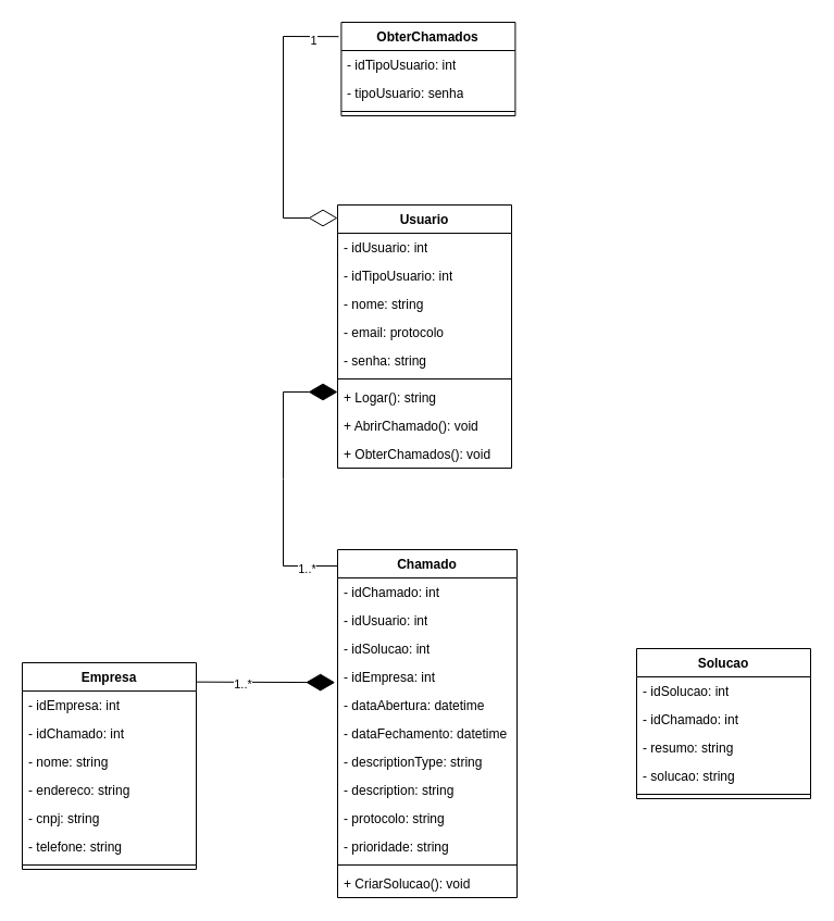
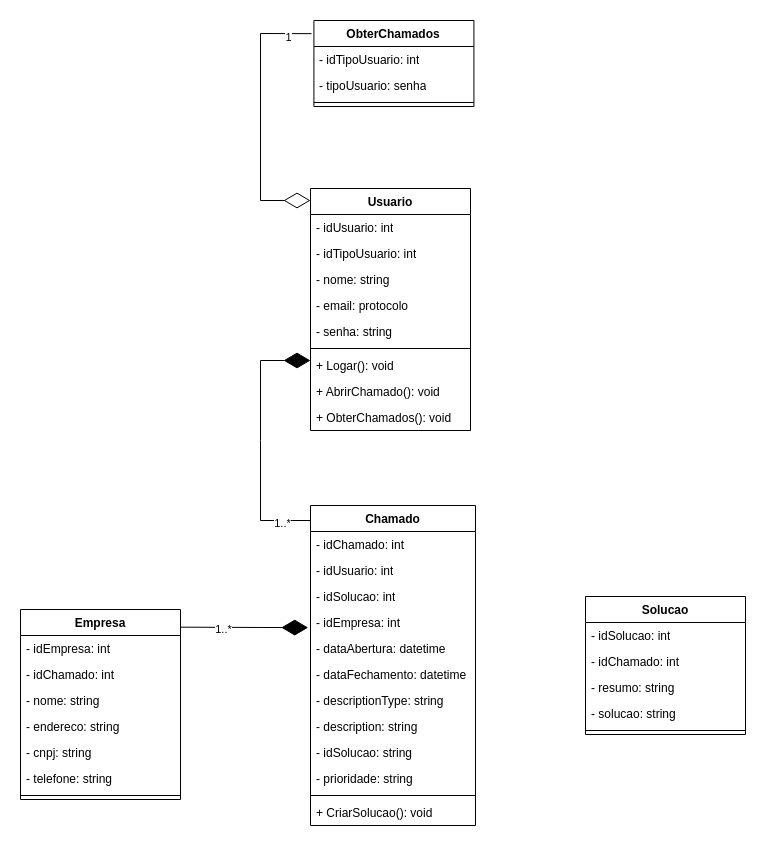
  <mxCell id="0" />
  <mxCell id="1" parent="0" />
  <mxCell id="2" value="ObterChamados" style="swimlane;fontStyle=1;align=center;verticalAlign=top;childLayout=stackLayout;horizontal=1;startSize=26;horizontalStack=0;resizeParent=1;resizeParentMax=0;resizeLast=0;collapsible=1;marginBottom=0;whiteSpace=wrap;html=1;" parent="1" vertex="1"><mxGeometry x="313.41" y="20" width="160" height="86" as="geometry" /></mxCell>
  <mxCell id="3" value="- idTipoUsuario: int" style="text;strokeColor=none;fillColor=none;align=left;verticalAlign=top;spacingLeft=4;spacingRight=4;overflow=hidden;rotatable=0;points=[[0,0.5],[1,0.5]];portConstraint=eastwest;whiteSpace=wrap;html=1;" parent="2" vertex="1"><mxGeometry y="26" width="160" height="26" as="geometry" /></mxCell>
  <mxCell id="4" value="- tipoUsuario: senha" style="text;strokeColor=none;fillColor=none;align=left;verticalAlign=top;spacingLeft=4;spacingRight=4;overflow=hidden;rotatable=0;points=[[0,0.5],[1,0.5]];portConstraint=eastwest;whiteSpace=wrap;html=1;" parent="2" vertex="1"><mxGeometry y="52" width="160" height="26" as="geometry" /></mxCell>
  <mxCell id="5" value="" style="line;strokeWidth=1;fillColor=none;align=left;verticalAlign=middle;spacingTop=-1;spacingLeft=3;spacingRight=3;rotatable=0;labelPosition=right;points=[];portConstraint=eastwest;strokeColor=inherit;" parent="2" vertex="1"><mxGeometry y="78" width="160" height="8" as="geometry" /></mxCell>
  <mxCell id="6" value="Usuario" style="swimlane;fontStyle=1;align=center;verticalAlign=top;childLayout=stackLayout;horizontal=1;startSize=26;horizontalStack=0;resizeParent=1;resizeParentMax=0;resizeLast=0;collapsible=1;marginBottom=0;whiteSpace=wrap;html=1;" parent="1" vertex="1"><mxGeometry x="310" y="188" width="160" height="242" as="geometry" /></mxCell>
  <mxCell id="7" value="- idUsuario: int" style="text;strokeColor=none;fillColor=none;align=left;verticalAlign=top;spacingLeft=4;spacingRight=4;overflow=hidden;rotatable=0;points=[[0,0.5],[1,0.5]];portConstraint=eastwest;whiteSpace=wrap;html=1;" parent="6" vertex="1"><mxGeometry y="26" width="160" height="26" as="geometry" /></mxCell>
  <mxCell id="8" value="- idTipoUsuario: int" style="text;strokeColor=none;fillColor=none;align=left;verticalAlign=top;spacingLeft=4;spacingRight=4;overflow=hidden;rotatable=0;points=[[0,0.5],[1,0.5]];portConstraint=eastwest;whiteSpace=wrap;html=1;" parent="6" vertex="1"><mxGeometry y="52" width="160" height="26" as="geometry" /></mxCell>
  <mxCell id="9" value="- nome: string" style="text;strokeColor=none;fillColor=none;align=left;verticalAlign=top;spacingLeft=4;spacingRight=4;overflow=hidden;rotatable=0;points=[[0,0.5],[1,0.5]];portConstraint=eastwest;whiteSpace=wrap;html=1;" parent="6" vertex="1"><mxGeometry y="78" width="160" height="26" as="geometry" /></mxCell>
  <mxCell id="10" value="- email: protocolo" style="text;strokeColor=none;fillColor=none;align=left;verticalAlign=top;spacingLeft=4;spacingRight=4;overflow=hidden;rotatable=0;points=[[0,0.5],[1,0.5]];portConstraint=eastwest;whiteSpace=wrap;html=1;" parent="6" vertex="1"><mxGeometry y="104" width="160" height="26" as="geometry" /></mxCell>
  <mxCell id="11" value="- senha: string" style="text;strokeColor=none;fillColor=none;align=left;verticalAlign=top;spacingLeft=4;spacingRight=4;overflow=hidden;rotatable=0;points=[[0,0.5],[1,0.5]];portConstraint=eastwest;whiteSpace=wrap;html=1;" parent="6" vertex="1"><mxGeometry y="130" width="160" height="26" as="geometry" /></mxCell>
  <mxCell id="12" value="" style="line;strokeWidth=1;fillColor=none;align=left;verticalAlign=middle;spacingTop=-1;spacingLeft=3;spacingRight=3;rotatable=0;labelPosition=right;points=[];portConstraint=eastwest;strokeColor=inherit;" parent="6" vertex="1"><mxGeometry y="156" width="160" height="8" as="geometry" /></mxCell>
- <mxCell id="13" value="+ Logar(): string" style="text;strokeColor=none;fillColor=none;align=left;verticalAlign=top;spacingLeft=4;spacingRight=4;overflow=hidden;rotatable=0;points=[[0,0.5],[1,0.5]];portConstraint=eastwest;whiteSpace=wrap;html=1;" parent="6" vertex="1"><mxGeometry y="164" width="160" height="26" as="geometry" /></mxCell>
+ <mxCell id="13" value="+ Logar(): void" style="text;strokeColor=none;fillColor=none;align=left;verticalAlign=top;spacingLeft=4;spacingRight=4;overflow=hidden;rotatable=0;points=[[0,0.5],[1,0.5]];portConstraint=eastwest;whiteSpace=wrap;html=1;" parent="6" vertex="1"><mxGeometry y="164" width="160" height="26" as="geometry" /></mxCell>
  <mxCell id="14" value="+ AbrirChamado(): void" style="text;strokeColor=none;fillColor=none;align=left;verticalAlign=top;spacingLeft=4;spacingRight=4;overflow=hidden;rotatable=0;points=[[0,0.5],[1,0.5]];portConstraint=eastwest;whiteSpace=wrap;html=1;" parent="6" vertex="1"><mxGeometry y="190" width="160" height="26" as="geometry" /></mxCell>
  <mxCell id="15" value="+ ObterChamados(): void" style="text;strokeColor=none;fillColor=none;align=left;verticalAlign=top;spacingLeft=4;spacingRight=4;overflow=hidden;rotatable=0;points=[[0,0.5],[1,0.5]];portConstraint=eastwest;whiteSpace=wrap;html=1;" parent="6" vertex="1"><mxGeometry y="216" width="160" height="26" as="geometry" /></mxCell>
  <mxCell id="16" value="Chamado" style="swimlane;fontStyle=1;align=center;verticalAlign=top;childLayout=stackLayout;horizontal=1;startSize=26;horizontalStack=0;resizeParent=1;resizeParentMax=0;resizeLast=0;collapsible=1;marginBottom=0;whiteSpace=wrap;html=1;" parent="1" vertex="1"><mxGeometry x="310" y="505" width="165" height="320" as="geometry" /></mxCell>
  <mxCell id="17" value="- idChamado: int" style="text;strokeColor=none;fillColor=none;align=left;verticalAlign=top;spacingLeft=4;spacingRight=4;overflow=hidden;rotatable=0;points=[[0,0.5],[1,0.5]];portConstraint=eastwest;whiteSpace=wrap;html=1;" parent="16" vertex="1"><mxGeometry y="26" width="165" height="26" as="geometry" /></mxCell>
  <mxCell id="18" value="- idUsuario: int" style="text;strokeColor=none;fillColor=none;align=left;verticalAlign=top;spacingLeft=4;spacingRight=4;overflow=hidden;rotatable=0;points=[[0,0.5],[1,0.5]];portConstraint=eastwest;whiteSpace=wrap;html=1;" vertex="1" parent="16"><mxGeometry y="52" width="165" height="26" as="geometry" /></mxCell>
  <mxCell id="19" value="- idSolucao: int" style="text;strokeColor=none;fillColor=none;align=left;verticalAlign=top;spacingLeft=4;spacingRight=4;overflow=hidden;rotatable=0;points=[[0,0.5],[1,0.5]];portConstraint=eastwest;whiteSpace=wrap;html=1;" parent="16" vertex="1"><mxGeometry y="78" width="165" height="26" as="geometry" /></mxCell>
  <mxCell id="20" value="- idEmpresa: int" style="text;strokeColor=none;fillColor=none;align=left;verticalAlign=top;spacingLeft=4;spacingRight=4;overflow=hidden;rotatable=0;points=[[0,0.5],[1,0.5]];portConstraint=eastwest;whiteSpace=wrap;html=1;" parent="16" vertex="1"><mxGeometry y="104" width="165" height="26" as="geometry" /></mxCell>
  <mxCell id="21" value="- dataAbertura: datetime" style="text;strokeColor=none;fillColor=none;align=left;verticalAlign=top;spacingLeft=4;spacingRight=4;overflow=hidden;rotatable=0;points=[[0,0.5],[1,0.5]];portConstraint=eastwest;whiteSpace=wrap;html=1;" parent="16" vertex="1"><mxGeometry y="130" width="165" height="26" as="geometry" /></mxCell>
  <mxCell id="22" value="- dataFechamento: datetime" style="text;strokeColor=none;fillColor=none;align=left;verticalAlign=top;spacingLeft=4;spacingRight=4;overflow=hidden;rotatable=0;points=[[0,0.5],[1,0.5]];portConstraint=eastwest;whiteSpace=wrap;html=1;" parent="16" vertex="1"><mxGeometry y="156" width="165" height="26" as="geometry" /></mxCell>
  <mxCell id="23" value="- descriptionType: string" style="text;strokeColor=none;fillColor=none;align=left;verticalAlign=top;spacingLeft=4;spacingRight=4;overflow=hidden;rotatable=0;points=[[0,0.5],[1,0.5]];portConstraint=eastwest;whiteSpace=wrap;html=1;" parent="16" vertex="1"><mxGeometry y="182" width="165" height="26" as="geometry" /></mxCell>
  <mxCell id="24" value="- description: string" style="text;strokeColor=none;fillColor=none;align=left;verticalAlign=top;spacingLeft=4;spacingRight=4;overflow=hidden;rotatable=0;points=[[0,0.5],[1,0.5]];portConstraint=eastwest;whiteSpace=wrap;html=1;" parent="16" vertex="1"><mxGeometry y="208" width="165" height="26" as="geometry" /></mxCell>
- <mxCell id="25" value="- protocolo: string" style="text;strokeColor=none;fillColor=none;align=left;verticalAlign=top;spacingLeft=4;spacingRight=4;overflow=hidden;rotatable=0;points=[[0,0.5],[1,0.5]];portConstraint=eastwest;whiteSpace=wrap;html=1;" parent="16" vertex="1"><mxGeometry y="234" width="165" height="26" as="geometry" /></mxCell>
+ <mxCell id="25" value="- idSolucao: string" style="text;strokeColor=none;fillColor=none;align=left;verticalAlign=top;spacingLeft=4;spacingRight=4;overflow=hidden;rotatable=0;points=[[0,0.5],[1,0.5]];portConstraint=eastwest;whiteSpace=wrap;html=1;" parent="16" vertex="1"><mxGeometry y="234" width="165" height="26" as="geometry" /></mxCell>
  <mxCell id="26" value="- prioridade: string" style="text;strokeColor=none;fillColor=none;align=left;verticalAlign=top;spacingLeft=4;spacingRight=4;overflow=hidden;rotatable=0;points=[[0,0.5],[1,0.5]];portConstraint=eastwest;whiteSpace=wrap;html=1;" parent="16" vertex="1"><mxGeometry y="260" width="165" height="26" as="geometry" /></mxCell>
  <mxCell id="27" value="" style="line;strokeWidth=1;fillColor=none;align=left;verticalAlign=middle;spacingTop=-1;spacingLeft=3;spacingRight=3;rotatable=0;labelPosition=right;points=[];portConstraint=eastwest;strokeColor=inherit;" parent="16" vertex="1"><mxGeometry y="286" width="165" height="8" as="geometry" /></mxCell>
  <mxCell id="28" value="+ CriarSolucao(): void" style="text;strokeColor=none;fillColor=none;align=left;verticalAlign=top;spacingLeft=4;spacingRight=4;overflow=hidden;rotatable=0;points=[[0,0.5],[1,0.5]];portConstraint=eastwest;whiteSpace=wrap;html=1;" parent="16" vertex="1"><mxGeometry y="294" width="165" height="26" as="geometry" /></mxCell>
  <mxCell id="29" value="Solucao" style="swimlane;fontStyle=1;align=center;verticalAlign=top;childLayout=stackLayout;horizontal=1;startSize=26;horizontalStack=0;resizeParent=1;resizeParentMax=0;resizeLast=0;collapsible=1;marginBottom=0;whiteSpace=wrap;html=1;" parent="1" vertex="1"><mxGeometry x="585" y="596" width="160" height="138" as="geometry" /></mxCell>
  <mxCell id="30" value="- idSolucao: int" style="text;strokeColor=none;fillColor=none;align=left;verticalAlign=top;spacingLeft=4;spacingRight=4;overflow=hidden;rotatable=0;points=[[0,0.5],[1,0.5]];portConstraint=eastwest;whiteSpace=wrap;html=1;" parent="29" vertex="1"><mxGeometry y="26" width="160" height="26" as="geometry" /></mxCell>
  <mxCell id="31" value="- idChamado: int" style="text;strokeColor=none;fillColor=none;align=left;verticalAlign=top;spacingLeft=4;spacingRight=4;overflow=hidden;rotatable=0;points=[[0,0.5],[1,0.5]];portConstraint=eastwest;whiteSpace=wrap;html=1;" parent="29" vertex="1"><mxGeometry y="52" width="160" height="26" as="geometry" /></mxCell>
  <mxCell id="32" value="- resumo: string" style="text;strokeColor=none;fillColor=none;align=left;verticalAlign=top;spacingLeft=4;spacingRight=4;overflow=hidden;rotatable=0;points=[[0,0.5],[1,0.5]];portConstraint=eastwest;whiteSpace=wrap;html=1;" parent="29" vertex="1"><mxGeometry y="78" width="160" height="26" as="geometry" /></mxCell>
  <mxCell id="33" value="- solucao: string" style="text;strokeColor=none;fillColor=none;align=left;verticalAlign=top;spacingLeft=4;spacingRight=4;overflow=hidden;rotatable=0;points=[[0,0.5],[1,0.5]];portConstraint=eastwest;whiteSpace=wrap;html=1;" parent="29" vertex="1"><mxGeometry y="104" width="160" height="26" as="geometry" /></mxCell>
  <mxCell id="34" value="" style="line;strokeWidth=1;fillColor=none;align=left;verticalAlign=middle;spacingTop=-1;spacingLeft=3;spacingRight=3;rotatable=0;labelPosition=right;points=[];portConstraint=eastwest;strokeColor=inherit;" parent="29" vertex="1"><mxGeometry y="130" width="160" height="8" as="geometry" /></mxCell>
  <mxCell id="35" value="Empresa" style="swimlane;fontStyle=1;align=center;verticalAlign=top;childLayout=stackLayout;horizontal=1;startSize=26;horizontalStack=0;resizeParent=1;resizeParentMax=0;resizeLast=0;collapsible=1;marginBottom=0;whiteSpace=wrap;html=1;" parent="1" vertex="1"><mxGeometry x="20" y="609" width="160" height="190" as="geometry" /></mxCell>
  <mxCell id="36" value="- idEmpresa: int" style="text;strokeColor=none;fillColor=none;align=left;verticalAlign=top;spacingLeft=4;spacingRight=4;overflow=hidden;rotatable=0;points=[[0,0.5],[1,0.5]];portConstraint=eastwest;whiteSpace=wrap;html=1;" parent="35" vertex="1"><mxGeometry y="26" width="160" height="26" as="geometry" /></mxCell>
  <mxCell id="37" value="- idChamado: int" style="text;strokeColor=none;fillColor=none;align=left;verticalAlign=top;spacingLeft=4;spacingRight=4;overflow=hidden;rotatable=0;points=[[0,0.5],[1,0.5]];portConstraint=eastwest;whiteSpace=wrap;html=1;" parent="35" vertex="1"><mxGeometry y="52" width="160" height="26" as="geometry" /></mxCell>
  <mxCell id="38" value="- nome: string" style="text;strokeColor=none;fillColor=none;align=left;verticalAlign=top;spacingLeft=4;spacingRight=4;overflow=hidden;rotatable=0;points=[[0,0.5],[1,0.5]];portConstraint=eastwest;whiteSpace=wrap;html=1;" parent="35" vertex="1"><mxGeometry y="78" width="160" height="26" as="geometry" /></mxCell>
  <mxCell id="39" value="- endereco: string" style="text;strokeColor=none;fillColor=none;align=left;verticalAlign=top;spacingLeft=4;spacingRight=4;overflow=hidden;rotatable=0;points=[[0,0.5],[1,0.5]];portConstraint=eastwest;whiteSpace=wrap;html=1;" parent="35" vertex="1"><mxGeometry y="104" width="160" height="26" as="geometry" /></mxCell>
  <mxCell id="40" value="- cnpj: string" style="text;strokeColor=none;fillColor=none;align=left;verticalAlign=top;spacingLeft=4;spacingRight=4;overflow=hidden;rotatable=0;points=[[0,0.5],[1,0.5]];portConstraint=eastwest;whiteSpace=wrap;html=1;" parent="35" vertex="1"><mxGeometry y="130" width="160" height="26" as="geometry" /></mxCell>
  <mxCell id="41" value="- telefone: string" style="text;strokeColor=none;fillColor=none;align=left;verticalAlign=top;spacingLeft=4;spacingRight=4;overflow=hidden;rotatable=0;points=[[0,0.5],[1,0.5]];portConstraint=eastwest;whiteSpace=wrap;html=1;" parent="35" vertex="1"><mxGeometry y="156" width="160" height="26" as="geometry" /></mxCell>
  <mxCell id="42" value="" style="line;strokeWidth=1;fillColor=none;align=left;verticalAlign=middle;spacingTop=-1;spacingLeft=3;spacingRight=3;rotatable=0;labelPosition=right;points=[];portConstraint=eastwest;strokeColor=inherit;" parent="35" vertex="1"><mxGeometry y="182" width="160" height="8" as="geometry" /></mxCell>
  <mxCell id="43" value="" style="endArrow=diamondThin;endFill=1;endSize=24;html=1;rounded=0;" parent="1" edge="1"><mxGeometry width="160" relative="1" as="geometry"><mxPoint x="310" y="520" as="sourcePoint" /><mxPoint x="310" y="360" as="targetPoint" /><Array as="points"><mxPoint x="260" y="520" /><mxPoint x="260" y="440" /><mxPoint x="260" y="360" /></Array></mxGeometry></mxCell>
  <mxCell id="44" value="1..*" style="edgeLabel;html=1;align=center;verticalAlign=middle;resizable=0;points=[];" parent="43" vertex="1" connectable="0"><mxGeometry x="-0.776" y="2" relative="1" as="geometry"><mxPoint as="offset" /></mxGeometry></mxCell>
  <mxCell id="45" value="" style="endArrow=diamondThin;endFill=0;endSize=24;html=1;rounded=0;exitX=-0.015;exitY=0.153;exitDx=0;exitDy=0;exitPerimeter=0;" parent="1" source="2" edge="1"><mxGeometry width="160" relative="1" as="geometry"><mxPoint x="150" y="200" as="sourcePoint" /><mxPoint x="310" y="200" as="targetPoint" /><Array as="points"><mxPoint x="260" y="33" /><mxPoint x="260" y="200" /></Array></mxGeometry></mxCell>
  <mxCell id="46" value="1" style="edgeLabel;html=1;align=center;verticalAlign=middle;resizable=0;points=[];" parent="45" vertex="1" connectable="0"><mxGeometry x="-0.821" y="3" relative="1" as="geometry"><mxPoint as="offset" /></mxGeometry></mxCell>
  <mxCell id="47" value="" style="endArrow=diamondThin;endFill=1;endSize=24;html=1;rounded=0;exitX=0.997;exitY=0.093;exitDx=0;exitDy=0;entryX=-0.014;entryY=0.698;entryDx=0;entryDy=0;exitPerimeter=0;entryPerimeter=0;" parent="1" source="35" target="20" edge="1"><mxGeometry width="160" relative="1" as="geometry"><mxPoint x="-250" y="500" as="sourcePoint" /><mxPoint x="310" y="606.76" as="targetPoint" /></mxGeometry></mxCell>
  <mxCell id="48" value="1..*" style="edgeLabel;html=1;align=center;verticalAlign=middle;resizable=0;points=[];" parent="47" vertex="1" connectable="0"><mxGeometry x="-0.337" y="-2" relative="1" as="geometry"><mxPoint x="1" as="offset" /></mxGeometry></mxCell>
